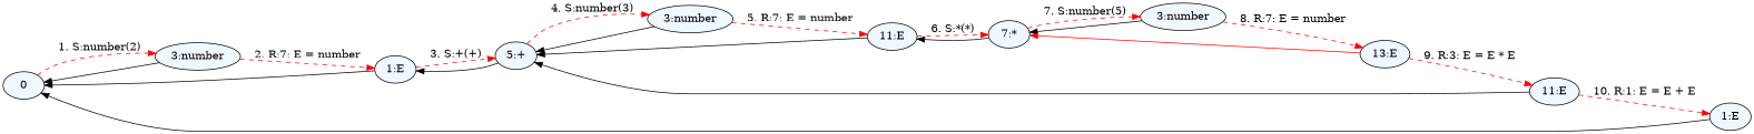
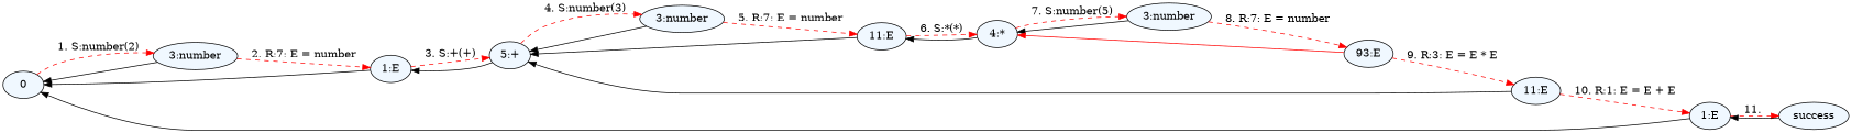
  digraph {
    fontname="Bitstream Vera Sans"
    fontsize=8
    nodesep=0.3
    rankdir=LR
    node [fillcolor=aliceblue style=filled]
    edge [arrowtail=empty color=red dir=black]
    n1 [label=0]
    n2 [label="3:number"]
    n3 [label="1:E"]
    n4 [label="5:+"]
    n5 [label="3:number"]
    n6 [label="11:E"]
-   n7 [label="7:*"]
+   n7 [label="4:*"]
    n8 [label="3:number"]
-   n9 [label="13:E"]
+   n9 [label="93:E"]
    n10 [label="11:E"]
    n11 [label="1:E"]
+   success
    n1 -> n2 [label="1. S:number(2)" style=dashed]
    n2 -> n1 [color=""]
    n2 -> n3 [label="2. R:7: E = number" style=dashed]
    n3 -> n1 [color=""]
    n3 -> n4 [label="3. S:+(+)" style=dashed]
    n4 -> n3 [color=""]
    n4 -> n5 [label="4. S:number(3)" style=dashed]
    n5 -> n4 [color=""]
    n5 -> n6 [label="5. R:7: E = number" style=dashed]
    n6 -> n4 [color=""]
    n6 -> n7 [label="6. S:*(*)" style=dashed]
    n7 -> n6 [color=""]
    n7 -> n8 [label="7. S:number(5)" style=dashed]
    n8 -> n7 [color=""]
    n8 -> n9 [label="8. R:7: E = number" style=dashed]
    n9 -> n7
    n9 -> n10 [label="9. R:3: E = E * E" style=dashed]
    n10 -> n4 [color=""]
    n10 -> n11 [label="10. R:1: E = E + E" style=dashed]
    n11 -> n1 [color=""]
+   n11 -> success [label="11. " style=dashed]
+   success -> n11 [color=""]
  }
